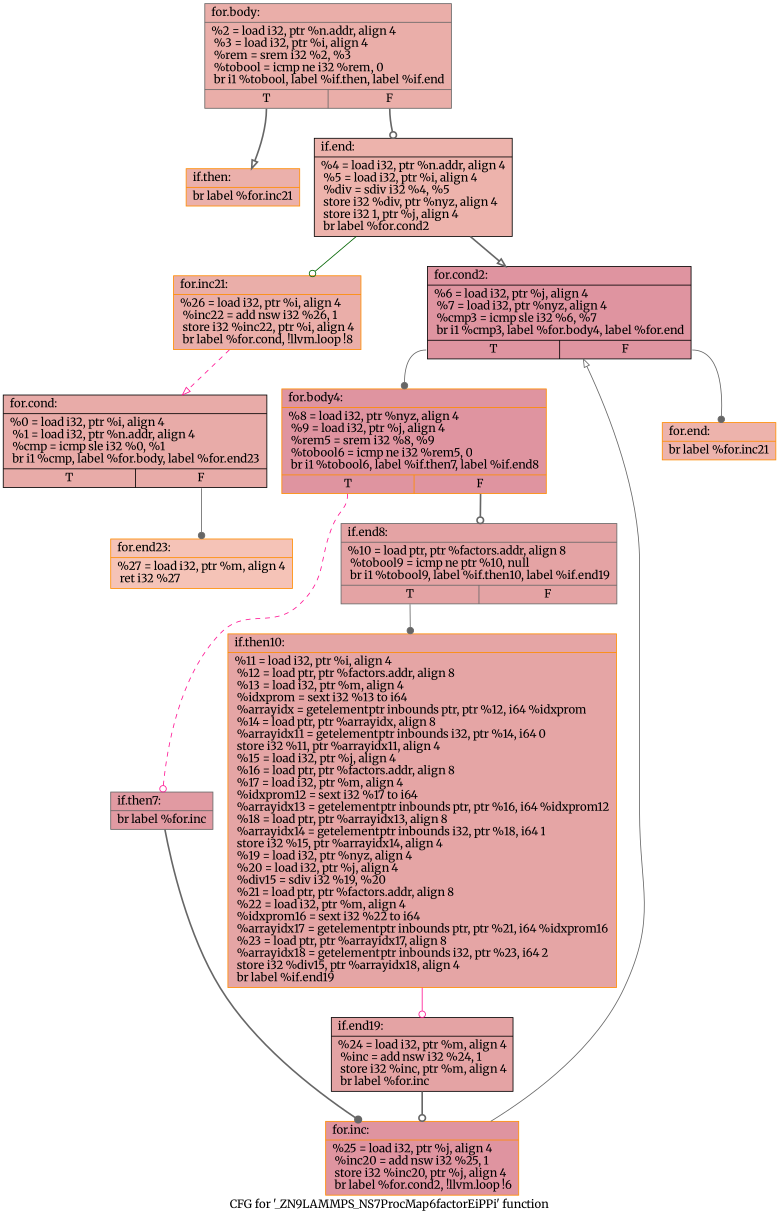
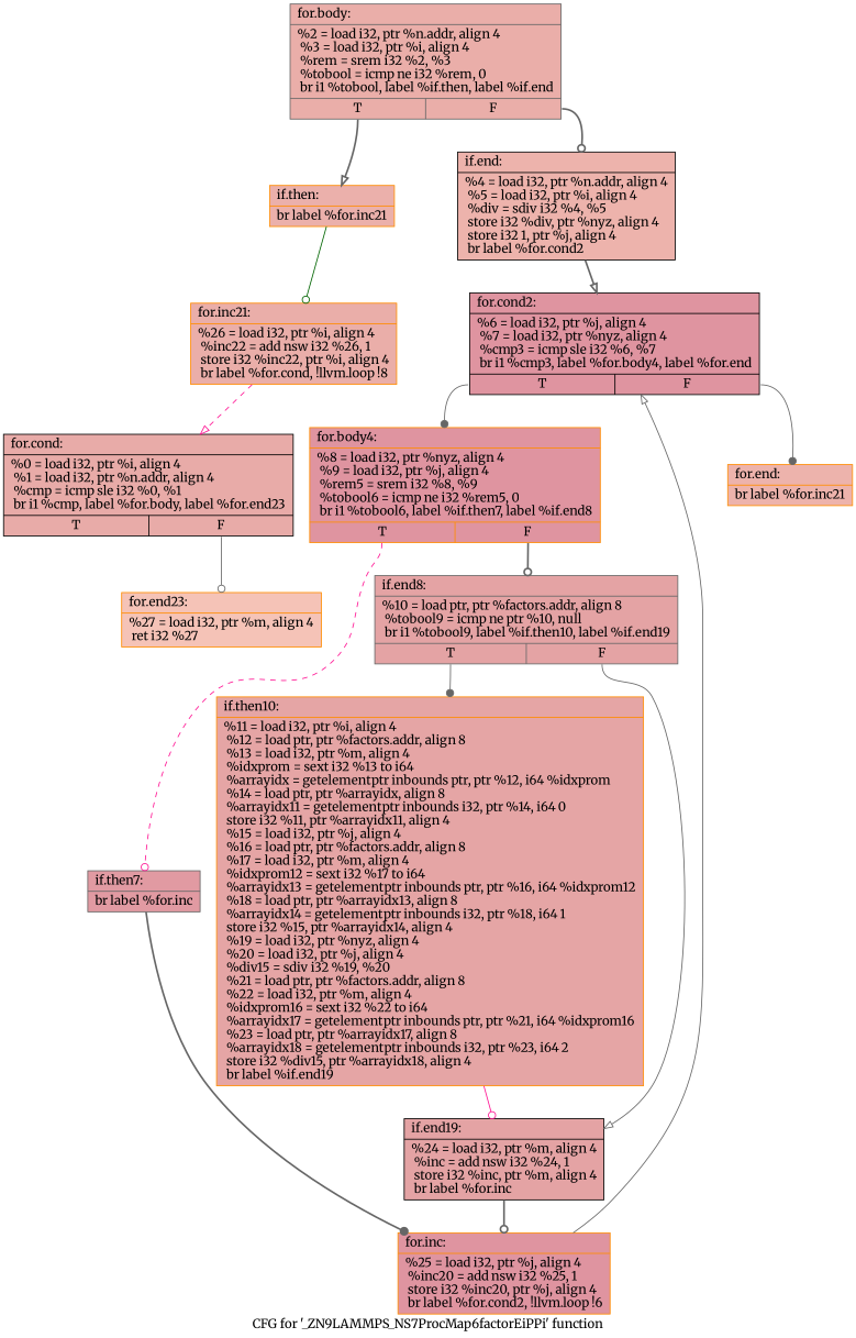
  digraph {
    fontname=Merriweather
    label="CFG for '_ZN9LAMMPS_NS7ProcMap6factorEiPPi' function"
    node [color=darkorange fillcolor="#b70d2870" fontname=Merriweather shape=record style=filled]
    edge [arrowhead=odot color=gray40 fontname=Merriweather style=solid]
    n1 [color=black fillcolor="#cc403a70" label="{for.cond:\l|  %0 = load i32, ptr %i, align 4\l  %1 = load i32, ptr %n.addr, align 4\l  %cmp = icmp sle i32 %0, %1\l  br i1 %cmp, label %for.body, label %for.end23\l|{<s0>T|<s1>F}}"]
    n2 [fillcolor="#e8765c70" label="{for.end23:\l|  %27 = load i32, ptr %m, align 4\l  ret i32 %27\l}"]
    n3 [color=gray40 fillcolor="#d0473d70" label="{for.body:\l|  %2 = load i32, ptr %n.addr, align 4\l  %3 = load i32, ptr %i, align 4\l  %rem = srem i32 %2, %3\l  %tobool = icmp ne i32 %rem, 0\l  br i1 %tobool, label %if.then, label %if.end\l|{<s0>T|<s1>F}}"]
    n4 [fillcolor="#d24b4070" label="{if.then:\l|  br label %for.inc21\l}"]
    n5 [color=black fillcolor="#d6524470" label="{if.end:\l|  %4 = load i32, ptr %n.addr, align 4\l  %5 = load i32, ptr %i, align 4\l  %div = sdiv i32 %4, %5\l  store i32 %div, ptr %nyz, align 4\l  store i32 1, ptr %j, align 4\l  br label %for.cond2\l}"]
    n6 [fillcolor="#d0473d70" label="{for.inc21:\l|  %26 = load i32, ptr %i, align 4\l  %inc22 = add nsw i32 %26, 1\l  store i32 %inc22, ptr %i, align 4\l  br label %for.cond, !llvm.loop !8\l}"]
    n7 [color=black label="{for.cond2:\l|  %6 = load i32, ptr %j, align 4\l  %7 = load i32, ptr %nyz, align 4\l  %cmp3 = icmp sle i32 %6, %7\l  br i1 %cmp3, label %for.body4, label %for.end\l|{<s0>T|<s1>F}}"]
    n8 [label="{for.body4:\l|  %8 = load i32, ptr %nyz, align 4\l  %9 = load i32, ptr %j, align 4\l  %rem5 = srem i32 %8, %9\l  %tobool6 = icmp ne i32 %rem5, 0\l  br i1 %tobool6, label %if.then7, label %if.end8\l|{<s0>T|<s1>F}}"]
    n9 [fillcolor="#d6524470" label="{for.end:\l|  br label %for.inc21\l}"]
    n10 [color=gray40 fillcolor="#bb1b2c70" label="{if.then7:\l|  br label %for.inc\l}"]
    n11 [color=gray40 fillcolor="#c32e3170" label="{if.end8:\l|  %10 = load ptr, ptr %factors.addr, align 8\l  %tobool9 = icmp ne ptr %10, null\l  br i1 %tobool9, label %if.then10, label %if.end19\l|{<s0>T|<s1>F}}"]
    n12 [label="{for.inc:\l|  %25 = load i32, ptr %j, align 4\l  %inc20 = add nsw i32 %25, 1\l  store i32 %inc20, ptr %j, align 4\l  br label %for.cond2, !llvm.loop !6\l}"]
    n13 [fillcolor="#c5333470" label="{if.then10:\l|  %11 = load i32, ptr %i, align 4\l  %12 = load ptr, ptr %factors.addr, align 8\l  %13 = load i32, ptr %m, align 4\l  %idxprom = sext i32 %13 to i64\l  %arrayidx = getelementptr inbounds ptr, ptr %12, i64 %idxprom\l  %14 = load ptr, ptr %arrayidx, align 8\l  %arrayidx11 = getelementptr inbounds i32, ptr %14, i64 0\l  store i32 %11, ptr %arrayidx11, align 4\l  %15 = load i32, ptr %j, align 4\l  %16 = load ptr, ptr %factors.addr, align 8\l  %17 = load i32, ptr %m, align 4\l  %idxprom12 = sext i32 %17 to i64\l  %arrayidx13 = getelementptr inbounds ptr, ptr %16, i64 %idxprom12\l  %18 = load ptr, ptr %arrayidx13, align 8\l  %arrayidx14 = getelementptr inbounds i32, ptr %18, i64 1\l  store i32 %15, ptr %arrayidx14, align 4\l  %19 = load i32, ptr %nyz, align 4\l  %20 = load i32, ptr %j, align 4\l  %div15 = sdiv i32 %19, %20\l  %21 = load ptr, ptr %factors.addr, align 8\l  %22 = load i32, ptr %m, align 4\l  %idxprom16 = sext i32 %22 to i64\l  %arrayidx17 = getelementptr inbounds ptr, ptr %21, i64 %idxprom16\l  %23 = load ptr, ptr %arrayidx17, align 8\l  %arrayidx18 = getelementptr inbounds i32, ptr %23, i64 2\l  store i32 %div15, ptr %arrayidx18, align 4\l  br label %if.end19\l}"]
    n14 [color=black fillcolor="#c32e3170" label="{if.end19:\l|  %24 = load i32, ptr %m, align 4\l  %inc = add nsw i32 %24, 1\l  store i32 %inc, ptr %m, align 4\l  br label %for.inc\l}"]
-   n1 -> n2 [arrowhead=dot tailport=s1]
+   n1 -> n2 [tailport=s1]
    n3 -> n4 [arrowhead=onormal style=bold tailport=s0]
    n3 -> n5 [style=bold tailport=s1]
-   n5 -> n6 [color=darkgreen]
+   n4 -> n6 [color=darkgreen]
    n5 -> n7 [arrowhead=onormal style=bold]
    n6 -> n1 [arrowhead=onormal color=deeppink style=dashed]
    n7 -> n8 [arrowhead=dot tailport=s0]
    n7 -> n9 [arrowhead=dot tailport=s1]
    n8 -> n10 [color=deeppink style=dashed tailport=s0]
    n8 -> n11 [style=bold tailport=s1]
    n10 -> n12 [arrowhead=dot style=bold]
    n11 -> n13 [arrowhead=dot tailport=s0]
+   n11 -> n14 [arrowhead=onormal tailport=s1]
    n12 -> n7 [arrowhead=onormal]
    n13 -> n14 [color=deeppink]
    n14 -> n12 [style=bold]
  }
